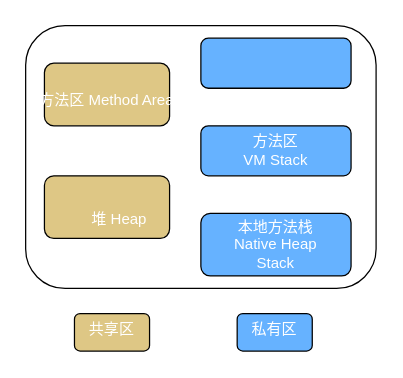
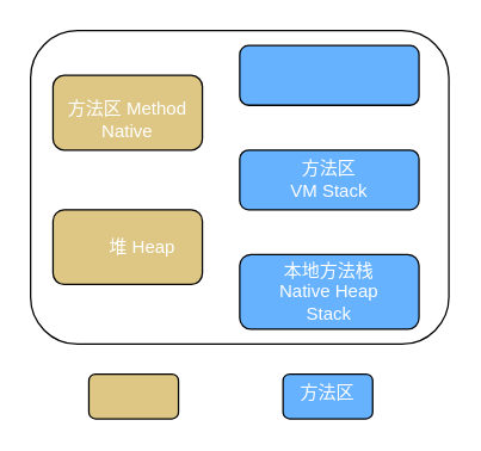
  <mxCell id="0" />
  <mxCell id="1" parent="0" />
  <mxCell id="2" value="" style="rounded=1;whiteSpace=wrap;html=1;shadow=0;fillColor=#FFFFFF;" vertex="1" parent="1"><mxGeometry x="20" y="20" width="280" height="210" as="geometry" /></mxCell>
  <mxCell id="3" value="" style="rounded=1;whiteSpace=wrap;html=1;fillColor=#DEC785;shadow=0;" vertex="1" parent="1"><mxGeometry x="35" y="50" width="100" height="50" as="geometry" /></mxCell>
- <mxCell id="4" value="&lt;font color=&quot;#ffffff&quot;&gt;方法区 Method Area&lt;/font&gt;" style="text;html=1;strokeColor=none;fillColor=none;align=center;verticalAlign=middle;whiteSpace=wrap;rounded=0;shadow=0;" vertex="1" parent="1"><mxGeometry x="30" y="60" width="110" height="40" as="geometry" /></mxCell>
+ <mxCell id="4" value="&lt;font color=&quot;#ffffff&quot;&gt;方法区 Method Native&lt;/font&gt;" style="text;html=1;strokeColor=none;fillColor=none;align=center;verticalAlign=middle;whiteSpace=wrap;rounded=0;shadow=0;" vertex="1" parent="1"><mxGeometry x="30" y="60" width="110" height="40" as="geometry" /></mxCell>
  <mxCell id="5" value="" style="rounded=1;whiteSpace=wrap;html=1;fillColor=#DEC785;shadow=0;" vertex="1" parent="1"><mxGeometry x="35" y="140" width="100" height="50" as="geometry" /></mxCell>
  <mxCell id="6" value="" style="rounded=1;whiteSpace=wrap;html=1;fillColor=#66B2FF;shadow=0;" vertex="1" parent="1"><mxGeometry x="160" y="30" width="120" height="40" as="geometry" /></mxCell>
  <mxCell id="7" value="" style="rounded=1;whiteSpace=wrap;html=1;fillColor=#66B2FF;shadow=0;" vertex="1" parent="1"><mxGeometry x="160" y="100" width="120" height="40" as="geometry" /></mxCell>
  <mxCell id="8" value="&lt;font color=&quot;#ffffff&quot;&gt;方法区&lt;br&gt;VM Stack&lt;/font&gt;" style="text;html=1;strokeColor=none;fillColor=none;align=center;verticalAlign=middle;whiteSpace=wrap;rounded=0;shadow=0;" vertex="1" parent="1"><mxGeometry x="170" y="100" width="100" height="40" as="geometry" /></mxCell>
  <mxCell id="9" value="" style="rounded=1;whiteSpace=wrap;html=1;fillColor=#66B2FF;shadow=0;" vertex="1" parent="1"><mxGeometry x="160" y="170" width="120" height="50" as="geometry" /></mxCell>
  <mxCell id="10" value="&lt;font color=&quot;#ffffff&quot;&gt;本地方法栈&lt;br&gt;Native Heap Stack&lt;/font&gt;" style="text;html=1;strokeColor=none;fillColor=none;align=center;verticalAlign=middle;whiteSpace=wrap;rounded=0;shadow=0;" vertex="1" parent="1"><mxGeometry x="170" y="175" width="100" height="40" as="geometry" /></mxCell>
  <mxCell id="11" value="" style="rounded=1;whiteSpace=wrap;html=1;fillColor=#DEC785;shadow=0;" vertex="1" parent="1"><mxGeometry x="59" y="250" width="60" height="30" as="geometry" /></mxCell>
- <mxCell id="12" value="&lt;font color=&quot;#ffffff&quot;&gt;堆 Heap&lt;/font&gt;" style="text;html=1;strokeColor=none;fillColor=none;align=center;verticalAlign=middle;whiteSpace=wrap;rounded=0;shadow=0;" vertex="1" parent="1"><mxGeometry x="65" y="162.5" width="60" height="25" as="geometry" /></mxCell>
- <mxCell id="13" value="&lt;font color=&quot;#ffffff&quot;&gt;共享区&lt;/font&gt;" style="text;html=1;strokeColor=none;fillColor=none;align=center;verticalAlign=middle;whiteSpace=wrap;rounded=0;shadow=0;" vertex="1" parent="1"><mxGeometry x="59" y="250" width="60" height="25" as="geometry" /></mxCell>
+ <mxCell id="12" value="&lt;font color=&quot;#ffffff&quot;&gt;堆 Heap&lt;/font&gt;" style="text;html=1;strokeColor=none;fillColor=none;align=center;verticalAlign=middle;whiteSpace=wrap;rounded=0;shadow=0;" vertex="1" parent="1"><mxGeometry x="65" y="152.5" width="60" height="25" as="geometry" /></mxCell>
  <mxCell id="14" value="" style="rounded=1;whiteSpace=wrap;html=1;fillColor=#66B2FF;shadow=0;" vertex="1" parent="1"><mxGeometry x="189" y="250" width="60" height="30" as="geometry" /></mxCell>
- <mxCell id="15" value="&lt;font color=&quot;#ffffff&quot;&gt;私有区&lt;/font&gt;" style="text;html=1;strokeColor=none;fillColor=none;align=center;verticalAlign=middle;whiteSpace=wrap;rounded=0;shadow=0;" vertex="1" parent="1"><mxGeometry x="194" y="247.5" width="50" height="30" as="geometry" /></mxCell>
+ <mxCell id="15" value="&lt;font color=&quot;#ffffff&quot;&gt;方法区&lt;/font&gt;" style="text;html=1;strokeColor=none;fillColor=none;align=center;verticalAlign=middle;whiteSpace=wrap;rounded=0;shadow=0;" vertex="1" parent="1"><mxGeometry x="194" y="247.5" width="50" height="30" as="geometry" /></mxCell>
